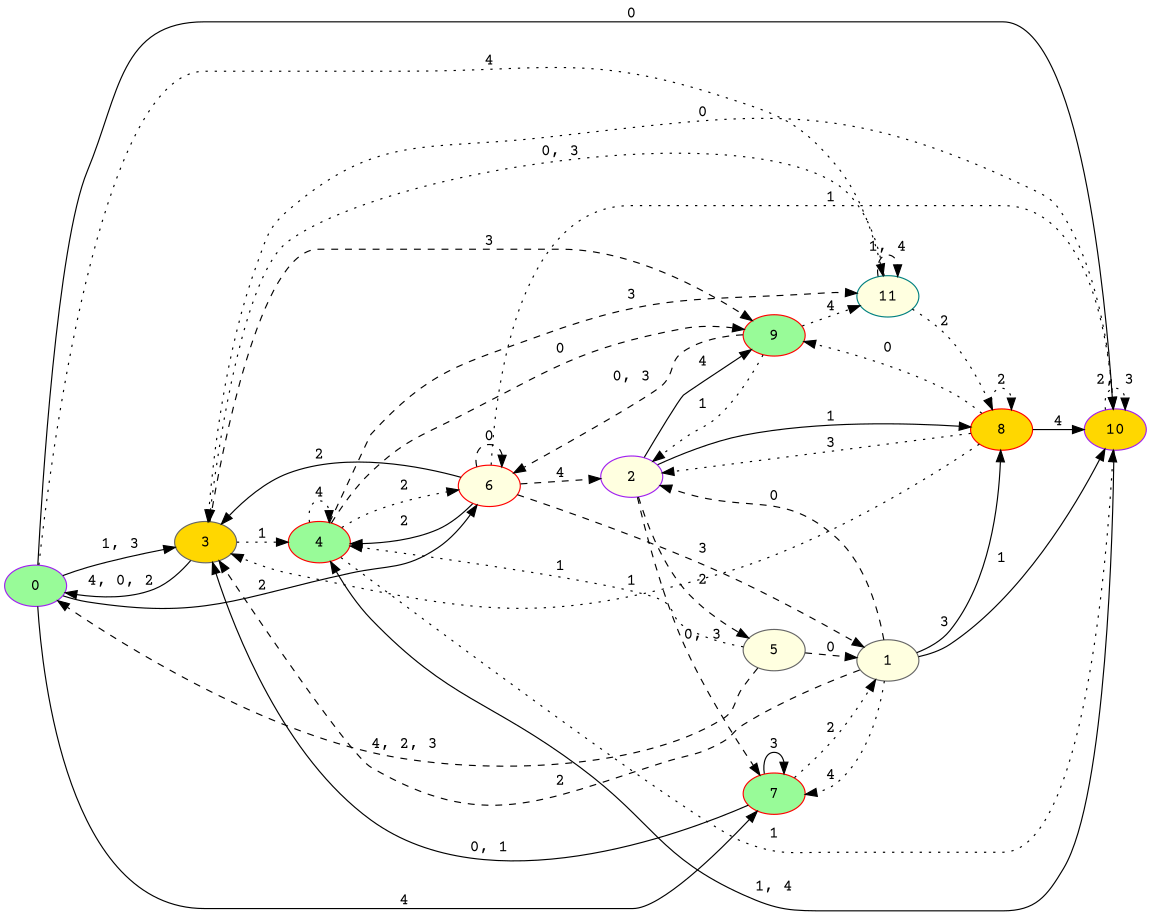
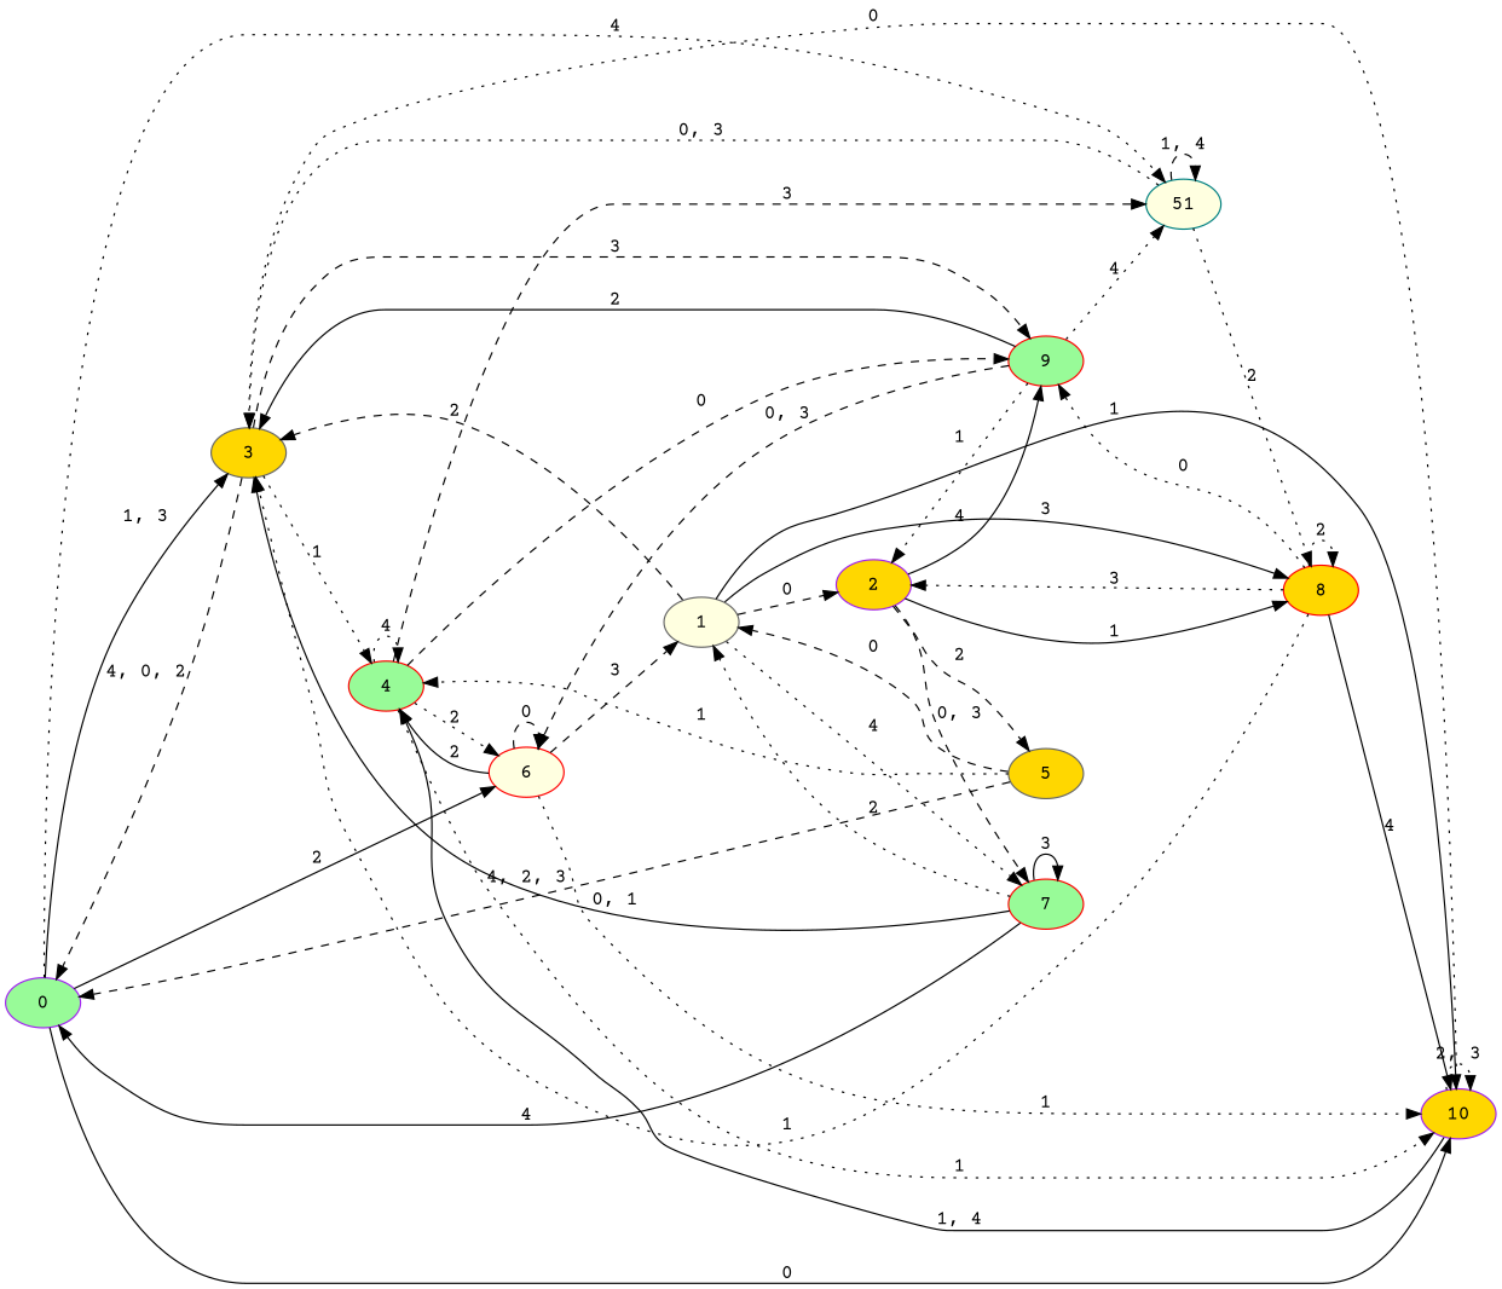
  digraph {
    fontname="Courier Prime"
    rankdir=LR
    node [color=red fillcolor=gold fontname="Courier Prime" style=filled]
    edge [fontname="Courier Prime" style=dotted]
    n1 [color=purple fillcolor=palegreen label=0]
    n2 [color=gray40 label=3]
    n3 [fillcolor=lightyellow label=6]
    n4 [color=purple label=10]
-   n5 [color=teal fillcolor=lightyellow label=11]
+   n5 [color=teal fillcolor=lightyellow label=51]
    n6 [fillcolor=palegreen label=9]
    n7 [fillcolor=palegreen label=4]
    n8 [color=gray40 fillcolor=lightyellow label=1]
-   n9 [color=purple fillcolor=lightyellow label=2]
+   n9 [color=purple label=2]
    n10 [label=8]
    n11 [fillcolor=palegreen label=7]
-   n12 [color=gray40 fillcolor=lightyellow label=5]
+   n12 [color=gray40 label=5]
    n1 -> n2 [label="1, 3" style=solid]
    n1 -> n3 [label=2 style=solid]
    n1 -> n4 [label=0 style=solid]
    n1 -> n5 [label=4]
-   n2 -> n1 [label="4, 0, 2" style=solid]
+   n2 -> n1 [label="4, 0, 2" style=dashed]
    n2 -> n6 [label=3 style=dashed]
    n2 -> n7 [label=1]
    n3 -> n3 [label=0 style=dashed]
    n3 -> n4 [label=1]
    n3 -> n7 [label=2 style=solid]
    n3 -> n8 [label=3 style=dashed]
-   n3 -> n9 [label=4 style=dashed]
    n4 -> n2 [label=0]
    n4 -> n4 [label="2, 3"]
    n4 -> n7 [label="1, 4" style=solid]
    n5 -> n2 [label="0, 3"]
    n5 -> n5 [label="1, 4" style=dashed]
    n5 -> n10 [label=2]
-   n3 -> n2 [label=2 style=solid]
+   n6 -> n2 [label=2 style=solid]
    n6 -> n3 [label="0, 3" style=dashed]
    n6 -> n5 [label=4]
    n6 -> n9 [label=1]
    n7 -> n3 [label=2]
    n7 -> n4 [label=1]
    n7 -> n5 [label=3 style=dashed]
    n7 -> n6 [label=0 style=dashed]
    n7 -> n7 [label=4]
    n8 -> n2 [label=2 style=dashed]
    n8 -> n4 [label=1 style=solid]
    n8 -> n9 [label=0 style=dashed]
    n8 -> n10 [label=3 style=solid]
    n8 -> n11 [label=4]
    n9 -> n6 [label=4 style=solid]
    n9 -> n10 [label=1 style=solid]
    n9 -> n11 [label="0, 3" style=dashed]
    n9 -> n12 [label=2 style=dashed]
    n10 -> n2 [label=1]
    n10 -> n4 [label=4 style=solid]
    n10 -> n6 [label=0]
    n10 -> n9 [label=3]
    n10 -> n10 [label=2]
-   n1 -> n11 [label=4 style=solid]
+   n11 -> n1 [label=4 style=solid]
    n11 -> n2 [label="0, 1" style=solid]
    n11 -> n8 [label=2]
    n11 -> n11 [label=3 style=solid]
    n12 -> n1 [label="4, 2, 3" style=dashed]
    n12 -> n7 [label=1]
    n12 -> n8 [label=0 style=dashed]
  }
